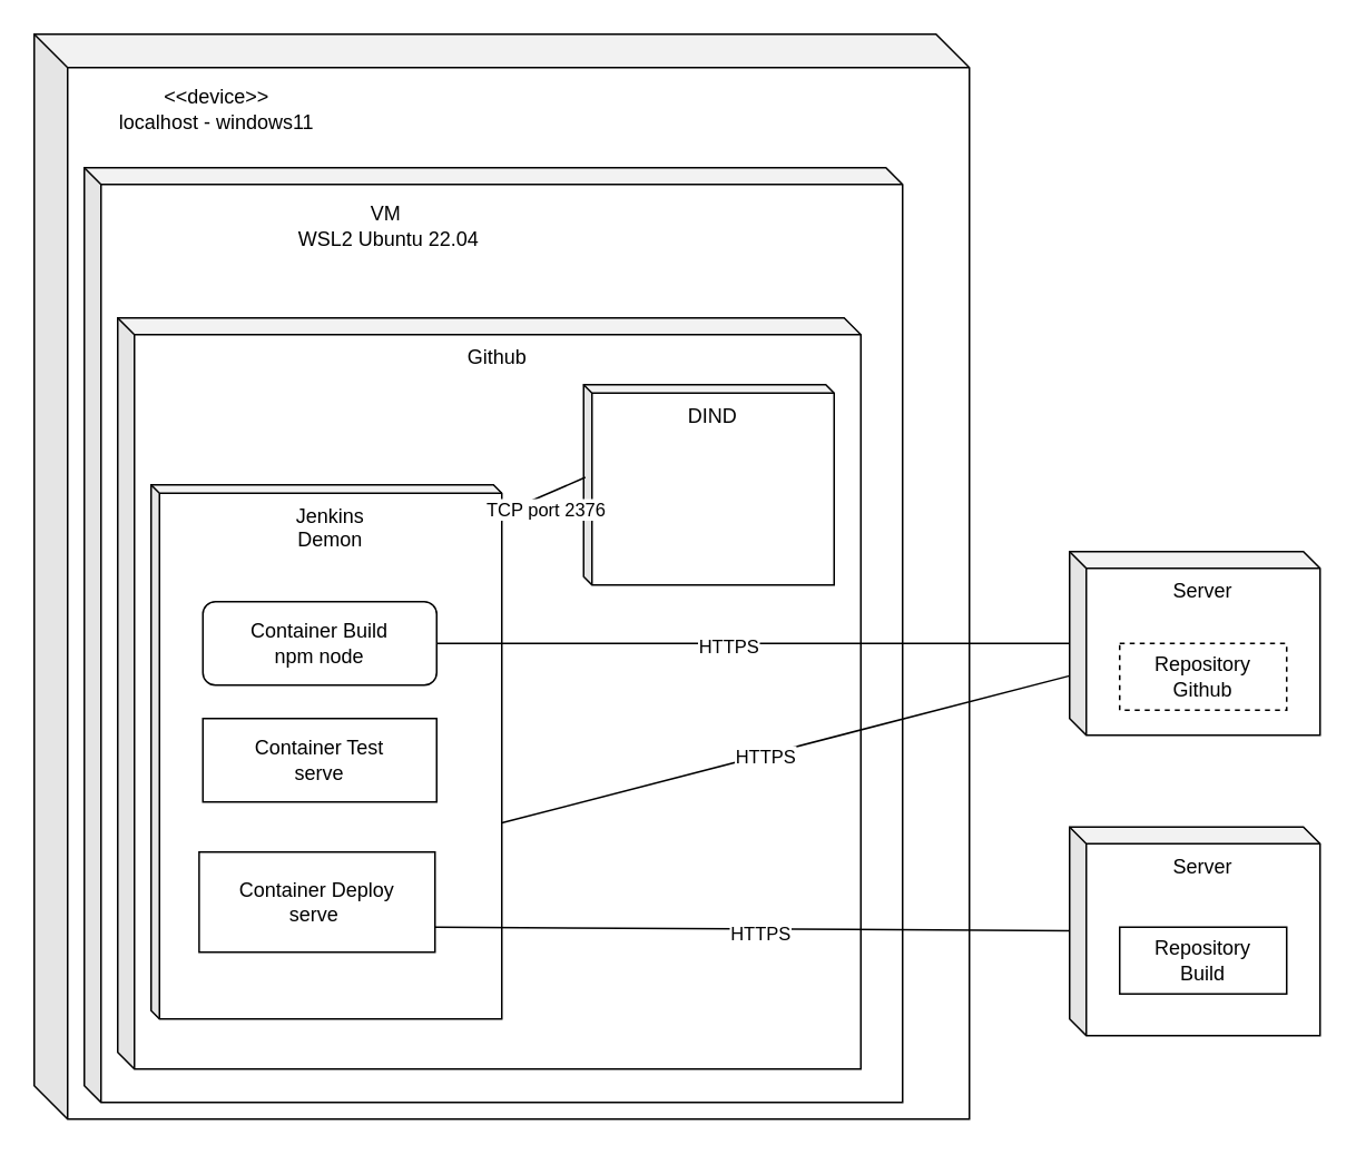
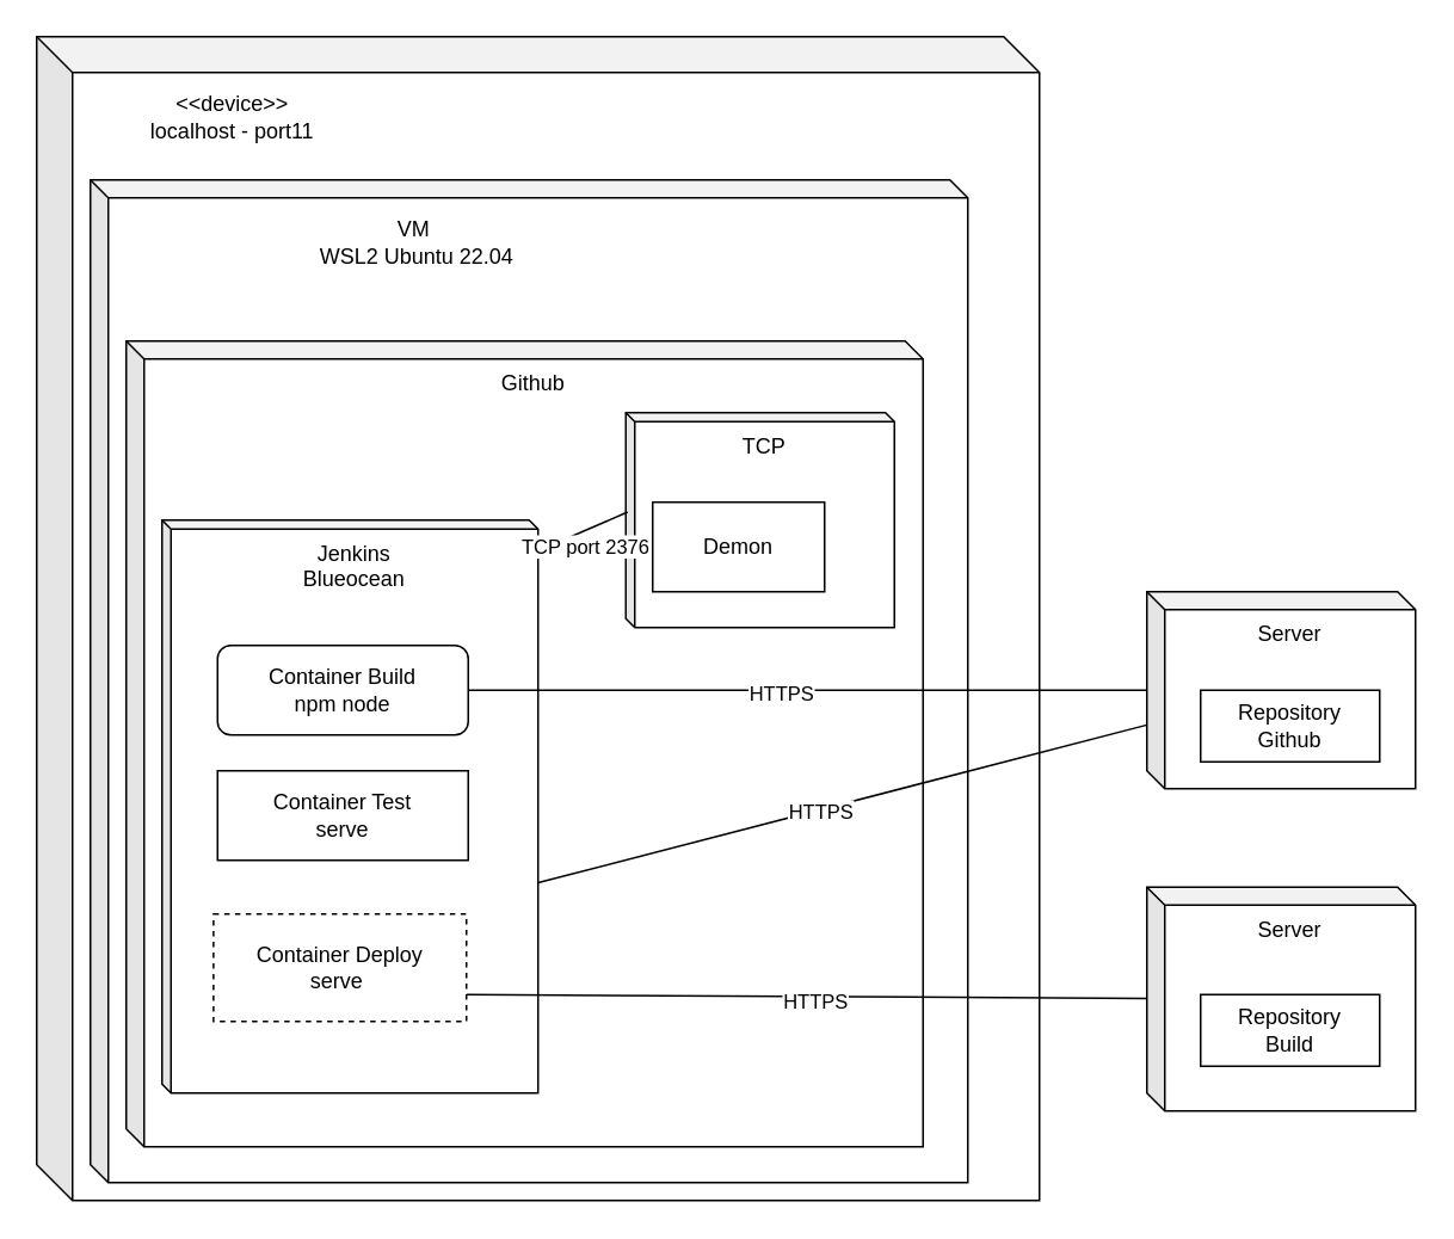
  <mxCell id="0" />
  <mxCell id="1" parent="0" />
  <mxCell id="2" value="" style="shape=cube;whiteSpace=wrap;html=1;boundedLbl=1;backgroundOutline=1;darkOpacity=0.05;darkOpacity2=0.1;" vertex="1" parent="1"><mxGeometry x="20" y="20" width="560" height="650" as="geometry" /></mxCell>
- <mxCell id="3" value="&amp;lt;&amp;lt;device&amp;gt;&amp;gt;&lt;div&gt;localhost - windows11&lt;/div&gt;" style="text;html=1;align=center;verticalAlign=middle;whiteSpace=wrap;rounded=0;" vertex="1" parent="1"><mxGeometry x="70" y="50" width="119" height="30" as="geometry" /></mxCell>
+ <mxCell id="3" value="&amp;lt;&amp;lt;device&amp;gt;&amp;gt;&lt;div&gt;localhost - port11&lt;/div&gt;" style="text;html=1;align=center;verticalAlign=middle;whiteSpace=wrap;rounded=0;" vertex="1" parent="1"><mxGeometry x="70" y="50" width="119" height="30" as="geometry" /></mxCell>
  <mxCell id="4" value="" style="shape=cube;whiteSpace=wrap;html=1;boundedLbl=1;backgroundOutline=1;darkOpacity=0.05;darkOpacity2=0.1;size=10;" vertex="1" parent="1"><mxGeometry x="50" y="100" width="490" height="560" as="geometry" /></mxCell>
  <mxCell id="5" value="Server" style="shape=cube;whiteSpace=wrap;html=1;boundedLbl=1;backgroundOutline=1;darkOpacity=0.05;darkOpacity2=0.1;size=10;verticalAlign=top;" vertex="1" parent="1"><mxGeometry x="640" y="330" width="150" height="110" as="geometry" /></mxCell>
  <mxCell id="6" value="Server" style="shape=cube;whiteSpace=wrap;html=1;boundedLbl=1;backgroundOutline=1;darkOpacity=0.05;darkOpacity2=0.1;size=10;verticalAlign=top;" vertex="1" parent="1"><mxGeometry x="640" y="495" width="150" height="125" as="geometry" /></mxCell>
  <mxCell id="7" value="VM&amp;nbsp;&lt;div&gt;WSL2 Ubuntu 22.04&lt;/div&gt;" style="text;html=1;align=center;verticalAlign=middle;whiteSpace=wrap;rounded=0;" vertex="1" parent="1"><mxGeometry x="175" y="120" width="115" height="30" as="geometry" /></mxCell>
  <mxCell id="8" value="Github" style="shape=cube;whiteSpace=wrap;html=1;boundedLbl=1;backgroundOutline=1;darkOpacity=0.05;darkOpacity2=0.1;size=10;verticalAlign=top;" vertex="1" parent="1"><mxGeometry x="70" y="190" width="445" height="450" as="geometry" /></mxCell>
- <mxCell id="9" value="Jenkins&lt;div&gt;Demon&lt;/div&gt;" style="shape=cube;whiteSpace=wrap;html=1;boundedLbl=1;backgroundOutline=1;darkOpacity=0.05;darkOpacity2=0.1;size=5;verticalAlign=top;" vertex="1" parent="1"><mxGeometry x="90" y="290" width="210" height="320" as="geometry" /></mxCell>
- <mxCell id="10" value="DIND" style="shape=cube;whiteSpace=wrap;html=1;boundedLbl=1;backgroundOutline=1;darkOpacity=0.05;darkOpacity2=0.1;size=5;verticalAlign=top;" vertex="1" parent="1"><mxGeometry x="349" y="230" width="150" height="120" as="geometry" /></mxCell>
+ <mxCell id="9" value="Jenkins&lt;div&gt;Blueocean&lt;/div&gt;" style="shape=cube;whiteSpace=wrap;html=1;boundedLbl=1;backgroundOutline=1;darkOpacity=0.05;darkOpacity2=0.1;size=5;verticalAlign=top;" vertex="1" parent="1"><mxGeometry x="90" y="290" width="210" height="320" as="geometry" /></mxCell>
+ <mxCell id="10" value="TCP" style="shape=cube;whiteSpace=wrap;html=1;boundedLbl=1;backgroundOutline=1;darkOpacity=0.05;darkOpacity2=0.1;size=5;verticalAlign=top;" vertex="1" parent="1"><mxGeometry x="349" y="230" width="150" height="120" as="geometry" /></mxCell>
  <mxCell id="11" value="" style="endArrow=none;html=1;rounded=0;exitX=1.009;exitY=0.051;exitDx=0;exitDy=0;exitPerimeter=0;entryX=-0.003;entryY=0.544;entryDx=0;entryDy=0;entryPerimeter=0;" edge="1" parent="1" source="9"><mxGeometry width="50" height="50" relative="1" as="geometry"><mxPoint x="304.08" y="240" as="sourcePoint" /><mxPoint x="350" y="285.53" as="targetPoint" /></mxGeometry></mxCell>
  <mxCell id="12" value="TCP port 2376&amp;nbsp;" style="edgeLabel;html=1;align=center;verticalAlign=middle;resizable=0;points=[];" vertex="1" connectable="0" parent="11"><mxGeometry x="-0.323" y="5" relative="1" as="geometry"><mxPoint x="11" y="10" as="offset" /></mxGeometry></mxCell>
+ <mxCell id="13" value="Demon" style="rounded=0;whiteSpace=wrap;html=1;" vertex="1" parent="1"><mxGeometry x="364" y="280" width="96" height="50" as="geometry" /></mxCell>
  <mxCell id="14" value="Container Build&lt;div&gt;npm node&lt;/div&gt;" style="whiteSpace=wrap;html=1;rounded=1;" vertex="1" parent="1"><mxGeometry x="121" y="360" width="140" height="50" as="geometry" /></mxCell>
  <mxCell id="15" value="Container Test&lt;div&gt;serve&lt;/div&gt;" style="rounded=0;whiteSpace=wrap;html=1;" vertex="1" parent="1"><mxGeometry x="121" y="430" width="140" height="50" as="geometry" /></mxCell>
- <mxCell id="16" value="Container&amp;nbsp;&lt;span style=&quot;background-color: initial;&quot;&gt;Deploy&lt;/span&gt;&lt;div&gt;&lt;div&gt;serve&amp;nbsp;&lt;/div&gt;&lt;/div&gt;" style="rounded=0;whiteSpace=wrap;html=1;" vertex="1" parent="1"><mxGeometry x="118.75" y="510" width="141.25" height="60" as="geometry" /></mxCell>
+ <mxCell id="16" value="Container&amp;nbsp;&lt;span style=&quot;background-color: initial;&quot;&gt;Deploy&lt;/span&gt;&lt;div&gt;&lt;div&gt;serve&amp;nbsp;&lt;/div&gt;&lt;/div&gt;" style="rounded=0;whiteSpace=wrap;html=1;dashed=1;" vertex="1" parent="1"><mxGeometry x="118.75" y="510" width="141.25" height="60" as="geometry" /></mxCell>
  <mxCell id="17" value="" style="endArrow=none;html=1;rounded=0;exitX=1;exitY=0.75;exitDx=0;exitDy=0;" edge="1" parent="1" source="16" target="6"><mxGeometry width="50" height="50" relative="1" as="geometry"><mxPoint x="360" y="450" as="sourcePoint" /><mxPoint x="410" y="400" as="targetPoint" /></mxGeometry></mxCell>
  <mxCell id="18" value="HTTPS" style="edgeLabel;html=1;align=center;verticalAlign=middle;resizable=0;points=[];" vertex="1" connectable="0" parent="17"><mxGeometry x="0.026" y="-2" relative="1" as="geometry"><mxPoint as="offset" /></mxGeometry></mxCell>
  <mxCell id="19" value="" style="endArrow=none;html=1;rounded=0;exitX=0;exitY=0;exitDx=210;exitDy=202.5;exitPerimeter=0;" edge="1" parent="1" source="9" target="5"><mxGeometry width="50" height="50" relative="1" as="geometry"><mxPoint x="360" y="440" as="sourcePoint" /><mxPoint x="410" y="390" as="targetPoint" /></mxGeometry></mxCell>
  <mxCell id="20" value="HTTPS" style="edgeLabel;html=1;align=center;verticalAlign=middle;resizable=0;points=[];" vertex="1" connectable="0" parent="19"><mxGeometry x="-0.08" y="-1" relative="1" as="geometry"><mxPoint as="offset" /></mxGeometry></mxCell>
  <mxCell id="21" style="edgeStyle=orthogonalEdgeStyle;rounded=0;orthogonalLoop=1;jettySize=auto;html=1;exitX=0.5;exitY=1;exitDx=0;exitDy=0;" edge="1" parent="1" source="14" target="14"><mxGeometry relative="1" as="geometry" /></mxCell>
  <mxCell id="22" value="" style="endArrow=none;html=1;rounded=0;exitX=1;exitY=0.5;exitDx=0;exitDy=0;" edge="1" parent="1" source="14" target="5"><mxGeometry width="50" height="50" relative="1" as="geometry"><mxPoint x="310" y="443" as="sourcePoint" /><mxPoint x="650" y="404" as="targetPoint" /></mxGeometry></mxCell>
  <mxCell id="23" value="HTTPS" style="edgeLabel;html=1;align=center;verticalAlign=middle;resizable=0;points=[];" vertex="1" connectable="0" parent="22"><mxGeometry x="-0.08" y="-1" relative="1" as="geometry"><mxPoint as="offset" /></mxGeometry></mxCell>
- <mxCell id="24" value="Repository&lt;div&gt;Github&lt;/div&gt;" style="rounded=0;whiteSpace=wrap;html=1;dashed=1;" vertex="1" parent="1"><mxGeometry x="670" y="385" width="100" height="40" as="geometry" /></mxCell>
+ <mxCell id="24" value="Repository&lt;div&gt;Github&lt;/div&gt;" style="rounded=0;whiteSpace=wrap;html=1;" vertex="1" parent="1"><mxGeometry x="670" y="385" width="100" height="40" as="geometry" /></mxCell>
  <mxCell id="25" value="Repository&lt;div&gt;Build&lt;/div&gt;" style="rounded=0;whiteSpace=wrap;html=1;" vertex="1" parent="1"><mxGeometry x="670" y="555" width="100" height="40" as="geometry" /></mxCell>
